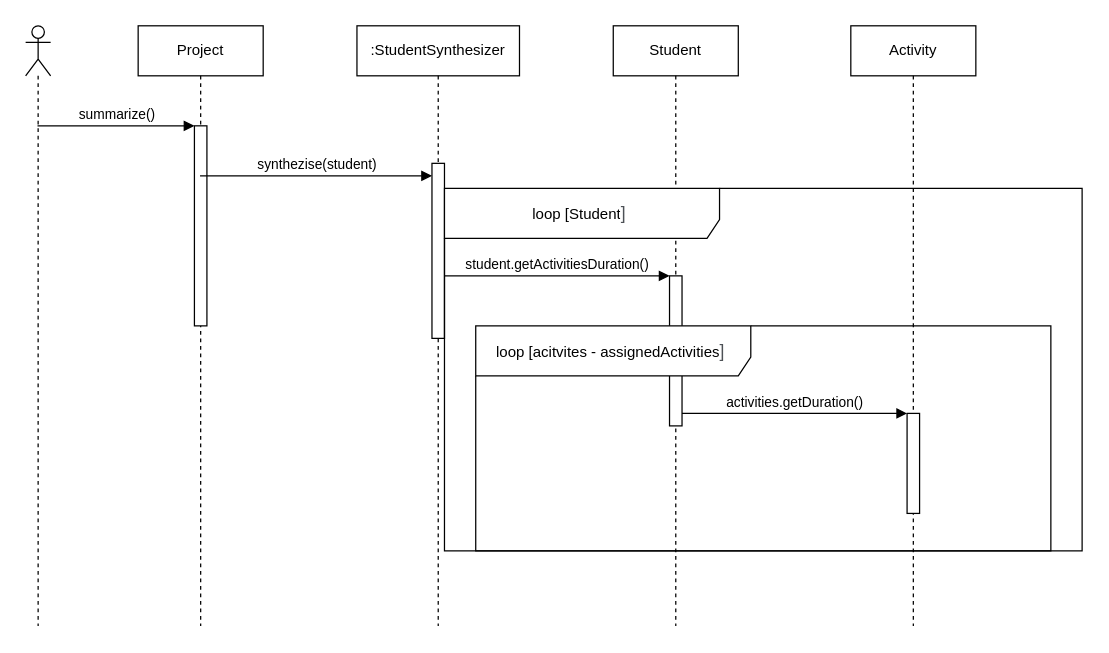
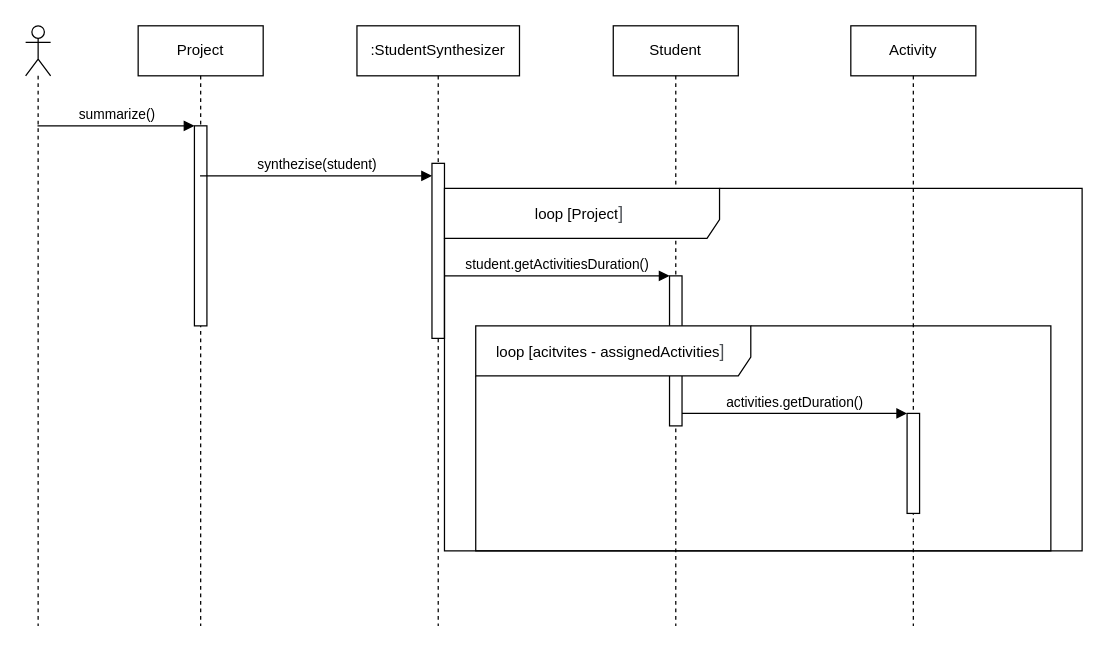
  <mxCell id="0" />
  <mxCell id="1" parent="0" />
  <mxCell id="2" value="" style="shape=umlLifeline;participant=umlActor;perimeter=lifelinePerimeter;whiteSpace=wrap;html=1;container=1;collapsible=0;recursiveResize=0;verticalAlign=top;spacingTop=36;outlineConnect=0;" parent="1" vertex="1"><mxGeometry x="20" y="20" width="20" height="480" as="geometry" /></mxCell>
  <mxCell id="3" value="Project" style="shape=umlLifeline;perimeter=lifelinePerimeter;whiteSpace=wrap;html=1;container=1;collapsible=0;recursiveResize=0;outlineConnect=0;" parent="1" vertex="1"><mxGeometry x="110" y="20" width="100" height="480" as="geometry" /></mxCell>
  <mxCell id="4" value="" style="html=1;points=[];perimeter=orthogonalPerimeter;" parent="3" vertex="1"><mxGeometry x="45" y="80" width="10" height="160" as="geometry" /></mxCell>
  <mxCell id="5" value="Student" style="shape=umlLifeline;perimeter=lifelinePerimeter;whiteSpace=wrap;html=1;container=1;collapsible=0;recursiveResize=0;outlineConnect=0;" parent="1" vertex="1"><mxGeometry x="490" y="20" width="100" height="480" as="geometry" /></mxCell>
  <mxCell id="6" value="" style="html=1;points=[];perimeter=orthogonalPerimeter;" parent="5" vertex="1"><mxGeometry x="45" y="200" width="10" height="120" as="geometry" /></mxCell>
  <mxCell id="7" value="Activity" style="shape=umlLifeline;perimeter=lifelinePerimeter;whiteSpace=wrap;html=1;container=1;collapsible=0;recursiveResize=0;outlineConnect=0;" parent="1" vertex="1"><mxGeometry x="680" y="20" width="100" height="480" as="geometry" /></mxCell>
  <mxCell id="8" value="" style="html=1;points=[];perimeter=orthogonalPerimeter;" parent="7" vertex="1"><mxGeometry x="45" y="310" width="10" height="80" as="geometry" /></mxCell>
  <mxCell id="9" value=":StudentSynthesizer" style="shape=umlLifeline;perimeter=lifelinePerimeter;whiteSpace=wrap;html=1;container=1;collapsible=0;recursiveResize=0;outlineConnect=0;" parent="1" vertex="1"><mxGeometry x="285" y="20" width="130" height="480" as="geometry" /></mxCell>
  <mxCell id="10" value="" style="html=1;points=[];perimeter=orthogonalPerimeter;" parent="9" vertex="1"><mxGeometry x="60" y="110" width="10" height="140" as="geometry" /></mxCell>
  <mxCell id="11" value="summarize()" style="html=1;verticalAlign=bottom;endArrow=block;entryX=0;entryY=0;" parent="1" source="2" target="4" edge="1"><mxGeometry relative="1" as="geometry"><mxPoint x="85" y="100" as="sourcePoint" /></mxGeometry></mxCell>
  <mxCell id="12" value="synthezise(student)" style="html=1;verticalAlign=bottom;endArrow=block;entryX=0;entryY=0;" parent="1" edge="1"><mxGeometry relative="1" as="geometry"><mxPoint x="159.5" y="140" as="sourcePoint" /><mxPoint x="345" y="140" as="targetPoint" /></mxGeometry></mxCell>
  <mxCell id="13" value="student.getActivitiesDuration()" style="html=1;verticalAlign=bottom;endArrow=block;entryX=0;entryY=0;" parent="1" source="10" target="6" edge="1"><mxGeometry relative="1" as="geometry"><mxPoint x="465" y="220" as="sourcePoint" /></mxGeometry></mxCell>
  <mxCell id="14" value="activities.getDuration()" style="html=1;verticalAlign=bottom;endArrow=block;entryX=0;entryY=0;" parent="1" source="6" target="8" edge="1"><mxGeometry relative="1" as="geometry"><mxPoint x="655" y="260" as="sourcePoint" /></mxGeometry></mxCell>
  <mxCell id="15" value="loop [acitvites - assignedActivities&lt;span style=&quot;color: rgb(77 , 81 , 86) ; font-family: &amp;#34;arial&amp;#34; , sans-serif ; font-size: 14px ; text-align: left ; background-color: rgb(255 , 255 , 255)&quot;&gt;]&amp;nbsp;&lt;/span&gt;" style="shape=umlFrame;whiteSpace=wrap;html=1;width=220;height=40;" parent="1" vertex="1"><mxGeometry x="380" y="260" width="460" height="180" as="geometry" /></mxCell>
- <mxCell id="16" value="loop [Student&lt;span style=&quot;color: rgb(77 , 81 , 86) ; font-family: &amp;#34;arial&amp;#34; , sans-serif ; font-size: 14px ; text-align: left ; background-color: rgb(255 , 255 , 255)&quot;&gt;]&amp;nbsp;&lt;/span&gt;" style="shape=umlFrame;whiteSpace=wrap;html=1;width=220;height=40;" parent="1" vertex="1"><mxGeometry x="355" y="150" width="510" height="290" as="geometry" /></mxCell>
+ <mxCell id="16" value="loop [Project&lt;span style=&quot;color: rgb(77 , 81 , 86) ; font-family: &amp;#34;arial&amp;#34; , sans-serif ; font-size: 14px ; text-align: left ; background-color: rgb(255 , 255 , 255)&quot;&gt;]&amp;nbsp;&lt;/span&gt;" style="shape=umlFrame;whiteSpace=wrap;html=1;width=220;height=40;" parent="1" vertex="1"><mxGeometry x="355" y="150" width="510" height="290" as="geometry" /></mxCell>
